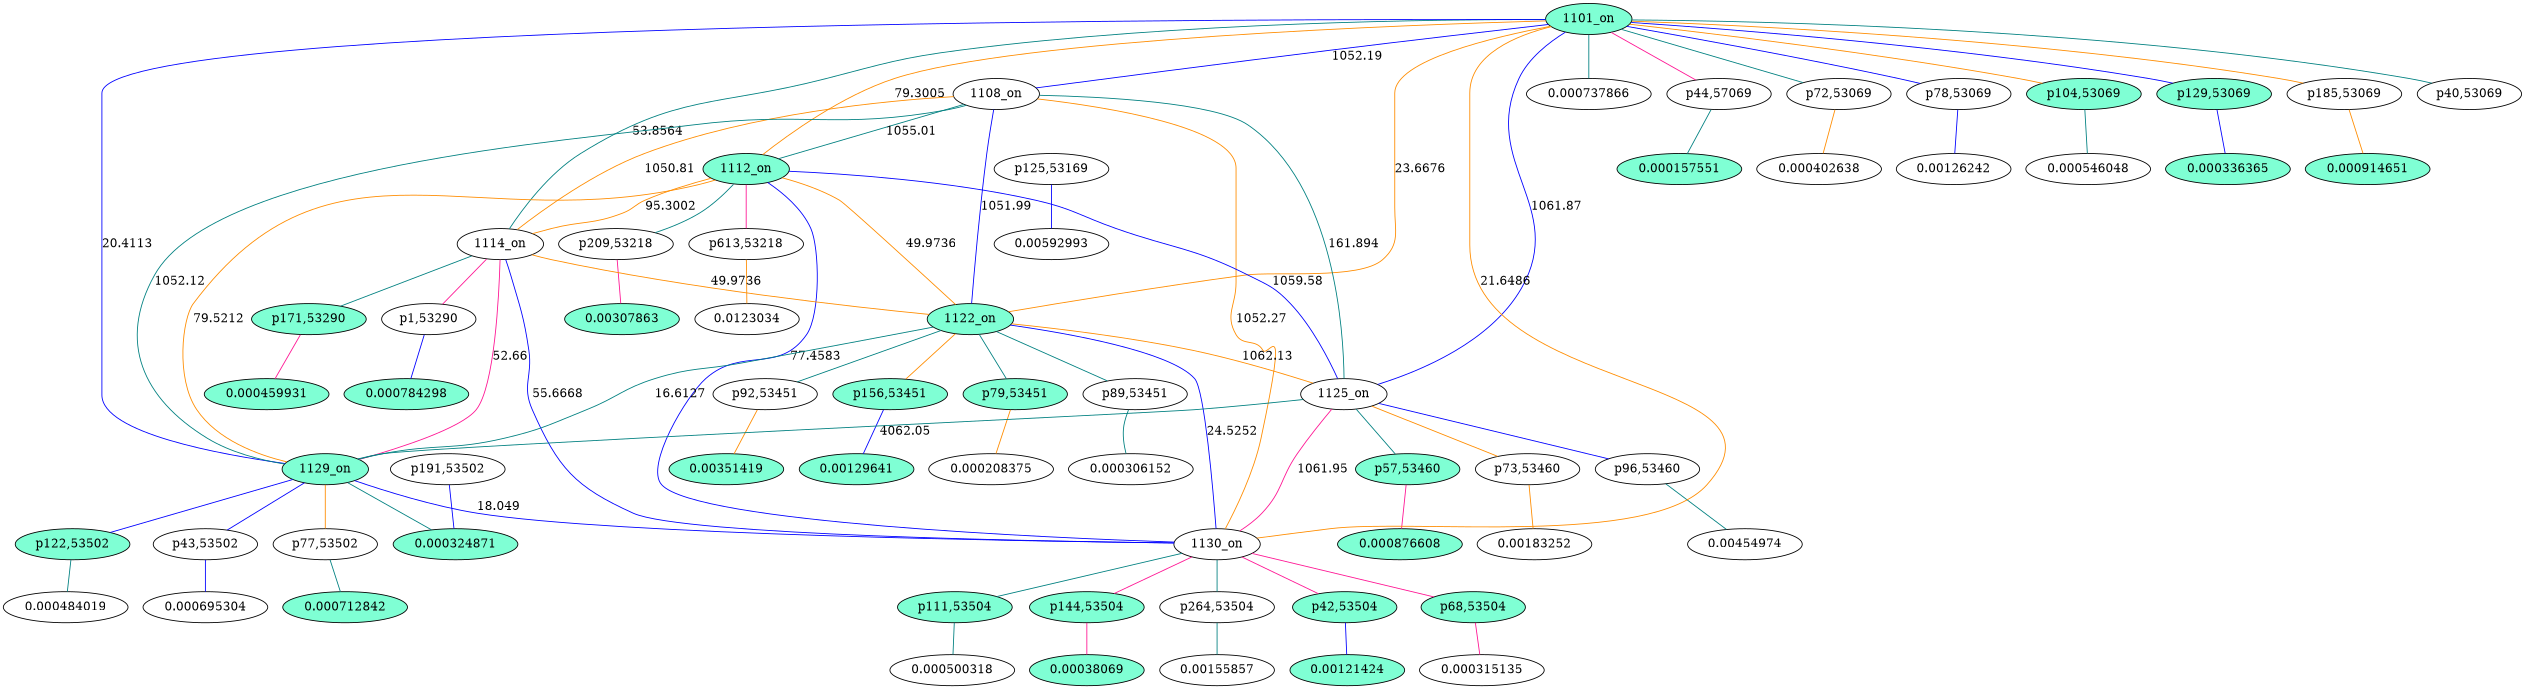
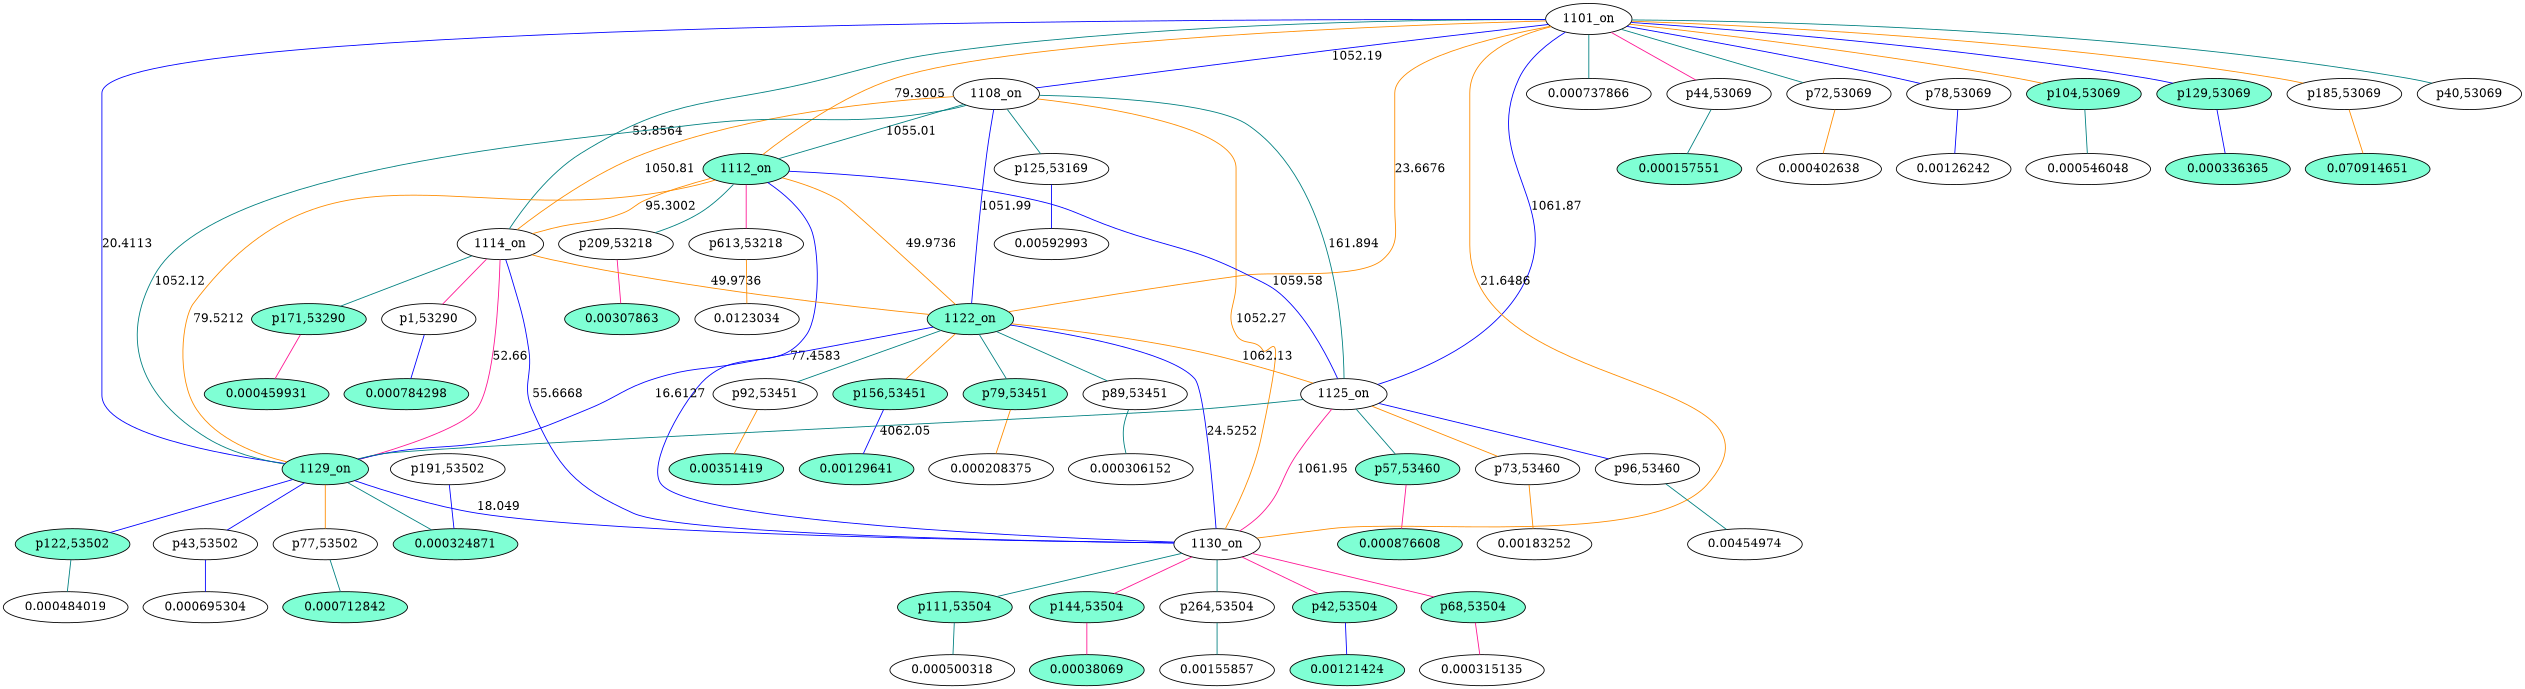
  graph {
    node [fillcolor=white style=filled]
    edge [color=teal]
    n1 [fillcolor=aquamarine label=0.000784298]
    "p1,53290"
    n3 [label=0.000737866]
    n4 [fillcolor=aquamarine label=0.00121424]
    "p42,53504" [fillcolor=aquamarine]
    n6 [label=0.000695304]
    "p43,53502"
    n8 [fillcolor=aquamarine label=0.000157551]
-   "p44,53069" [label="p44,57069"]
+   "p44,53069"
    n10 [fillcolor=aquamarine label=0.000876608]
    "p57,53460" [fillcolor=aquamarine]
    n12 [label=0.000315135]
    "p68,53504" [fillcolor=aquamarine]
    n14 [label=0.000402638]
    "p72,53069"
    n16 [label=0.00183252]
    "p73,53460"
    n18 [fillcolor=aquamarine label=0.000712842]
    "p77,53502"
    n20 [label=0.00126242]
    "p78,53069"
    n22 [label=0.000208375]
    "p79,53451" [fillcolor=aquamarine]
    n24 [label=0.000306152]
    "p89,53451"
    n26 [fillcolor=aquamarine label=0.00351419]
    "p92,53451"
    n28 [label=0.00454974]
    "p96,53460"
    n30 [label=0.000546048]
    "p104,53069" [fillcolor=aquamarine]
    n32 [label=0.000500318]
    "p111,53504" [fillcolor=aquamarine]
    n34 [label=0.000484019]
    "p122,53502" [fillcolor=aquamarine]
    n36 [label=0.00592993]
    "p125,53169"
    n38 [fillcolor=aquamarine label=0.000336365]
    "p129,53069" [fillcolor=aquamarine]
    n40 [fillcolor=aquamarine label=0.00038069]
    "p144,53504" [fillcolor=aquamarine]
    n42 [fillcolor=aquamarine label=0.00129641]
    "p156,53451" [fillcolor=aquamarine]
    n44 [fillcolor=aquamarine label=0.000459931]
    "p171,53290" [fillcolor=aquamarine]
-   n46 [fillcolor=aquamarine label=0.000914651]
+   n46 [fillcolor=aquamarine label=0.070914651]
    "p185,53069"
    n48 [fillcolor=aquamarine label=0.000324871]
    "p191,53502"
    n50 [fillcolor=aquamarine label=0.00307863]
    "p209,53218"
    n52 [label=0.00155857]
    "p264,53504"
    n54 [label=0.0123034]
    "p613,53218"
-   "1101_on" [fillcolor=aquamarine]
+   "1101_on"
    "p40,53069"
    "1108_on"
    "1112_on" [fillcolor=aquamarine]
    "1114_on"
    "1122_on" [fillcolor=aquamarine]
    "1125_on"
    "1129_on" [fillcolor=aquamarine]
    "1130_on"
    "p1,53290" -- n1 [color=blue]
    "p42,53504" -- n4 [color=blue]
    "p43,53502" -- n6 [color=blue]
    "p44,53069" -- n8
    "p57,53460" -- n10 [color=deeppink]
    "p68,53504" -- n12 [color=deeppink]
    "p72,53069" -- n14 [color=darkorange]
    "p73,53460" -- n16 [color=darkorange]
    "p77,53502" -- n18
    "p78,53069" -- n20 [color=blue]
    "p79,53451" -- n22 [color=darkorange]
    "p89,53451" -- n24
    "p92,53451" -- n26 [color=darkorange]
    "p96,53460" -- n28
    "p104,53069" -- n30
    "p111,53504" -- n32
    "p122,53502" -- n34
    "p125,53169" -- n36 [color=blue]
    "p129,53069" -- n38 [color=blue]
    "p144,53504" -- n40 [color=deeppink]
    "p156,53451" -- n42 [color=blue]
    "p171,53290" -- n44 [color=deeppink]
    "p185,53069" -- n46 [color=darkorange]
    "p191,53502" -- n48 [color=blue]
    "p209,53218" -- n50 [color=deeppink]
    "p264,53504" -- n52
    "p613,53218" -- n54 [color=darkorange]
    "1101_on" -- n3
    "1101_on" -- "p44,53069" [color=deeppink]
    "1101_on" -- "p72,53069"
    "1101_on" -- "p78,53069" [color=blue]
    "1101_on" -- "p104,53069" [color=darkorange]
    "1101_on" -- "p129,53069" [color=blue]
    "1101_on" -- "p185,53069" [color=darkorange]
    "1101_on" -- "p40,53069"
    "1101_on" -- "1108_on" [color=blue label=1052.19]
    "1101_on" -- "1112_on" [color=darkorange label=79.3005]
    "1101_on" -- "1114_on" [label=53.8564]
    "1101_on" -- "1122_on" [color=darkorange label=23.6676]
    "1101_on" -- "1125_on" [color=blue label=1061.87]
    "1101_on" -- "1129_on" [color=blue label=20.4113]
    "1101_on" -- "1130_on" [color=darkorange label=21.6486]
+   "1108_on" -- "p125,53169"
    "1108_on" -- "1112_on" [label=1055.01]
    "1108_on" -- "1114_on" [color=darkorange label=1050.81]
    "1108_on" -- "1122_on" [color=blue label=1051.99]
    "1108_on" -- "1125_on" [label=161.894]
    "1108_on" -- "1129_on" [label=1052.12]
    "1108_on" -- "1130_on" [color=darkorange label=1052.27]
    "1112_on" -- "p209,53218"
    "1112_on" -- "p613,53218" [color=deeppink]
    "1112_on" -- "1114_on" [color=darkorange label=95.3002]
    "1112_on" -- "1122_on" [color=darkorange label=49.9736]
    "1112_on" -- "1125_on" [color=blue label=1059.58]
    "1112_on" -- "1129_on" [color=darkorange label=79.5212]
    "1112_on" -- "1130_on" [color=blue label=77.4583]
    "1114_on" -- "p1,53290" [color=deeppink]
    "1114_on" -- "p171,53290"
    "1114_on" -- "1122_on" [color=darkorange label=49.9736]
    "1114_on" -- "1129_on" [color=deeppink label=52.66]
    "1114_on" -- "1130_on" [color=blue label=55.6668]
    "1122_on" -- "p79,53451"
    "1122_on" -- "p89,53451"
    "1122_on" -- "p92,53451"
    "1122_on" -- "p156,53451" [color=darkorange]
    "1122_on" -- "1125_on" [color=darkorange label=1062.13]
-   "1122_on" -- "1129_on" [label=16.6127]
+   "1122_on" -- "1129_on" [color=blue label=16.6127]
    "1122_on" -- "1130_on" [color=blue label=24.5252]
    "1125_on" -- "p57,53460"
    "1125_on" -- "p73,53460" [color=darkorange]
    "1125_on" -- "p96,53460" [color=blue]
    "1125_on" -- "1129_on" [label=4062.05]
    "1125_on" -- "1130_on" [color=deeppink label=1061.95]
    "1129_on" -- "p43,53502" [color=blue]
    "1129_on" -- "p77,53502" [color=darkorange]
    "1129_on" -- "p122,53502" [color=blue]
    "1129_on" -- n48
    "1129_on" -- "1130_on" [color=blue label=18.049]
    "1130_on" -- "p42,53504" [color=deeppink]
    "1130_on" -- "p68,53504" [color=deeppink]
    "1130_on" -- "p111,53504"
    "1130_on" -- "p144,53504" [color=deeppink]
    "1130_on" -- "p264,53504"
  }
